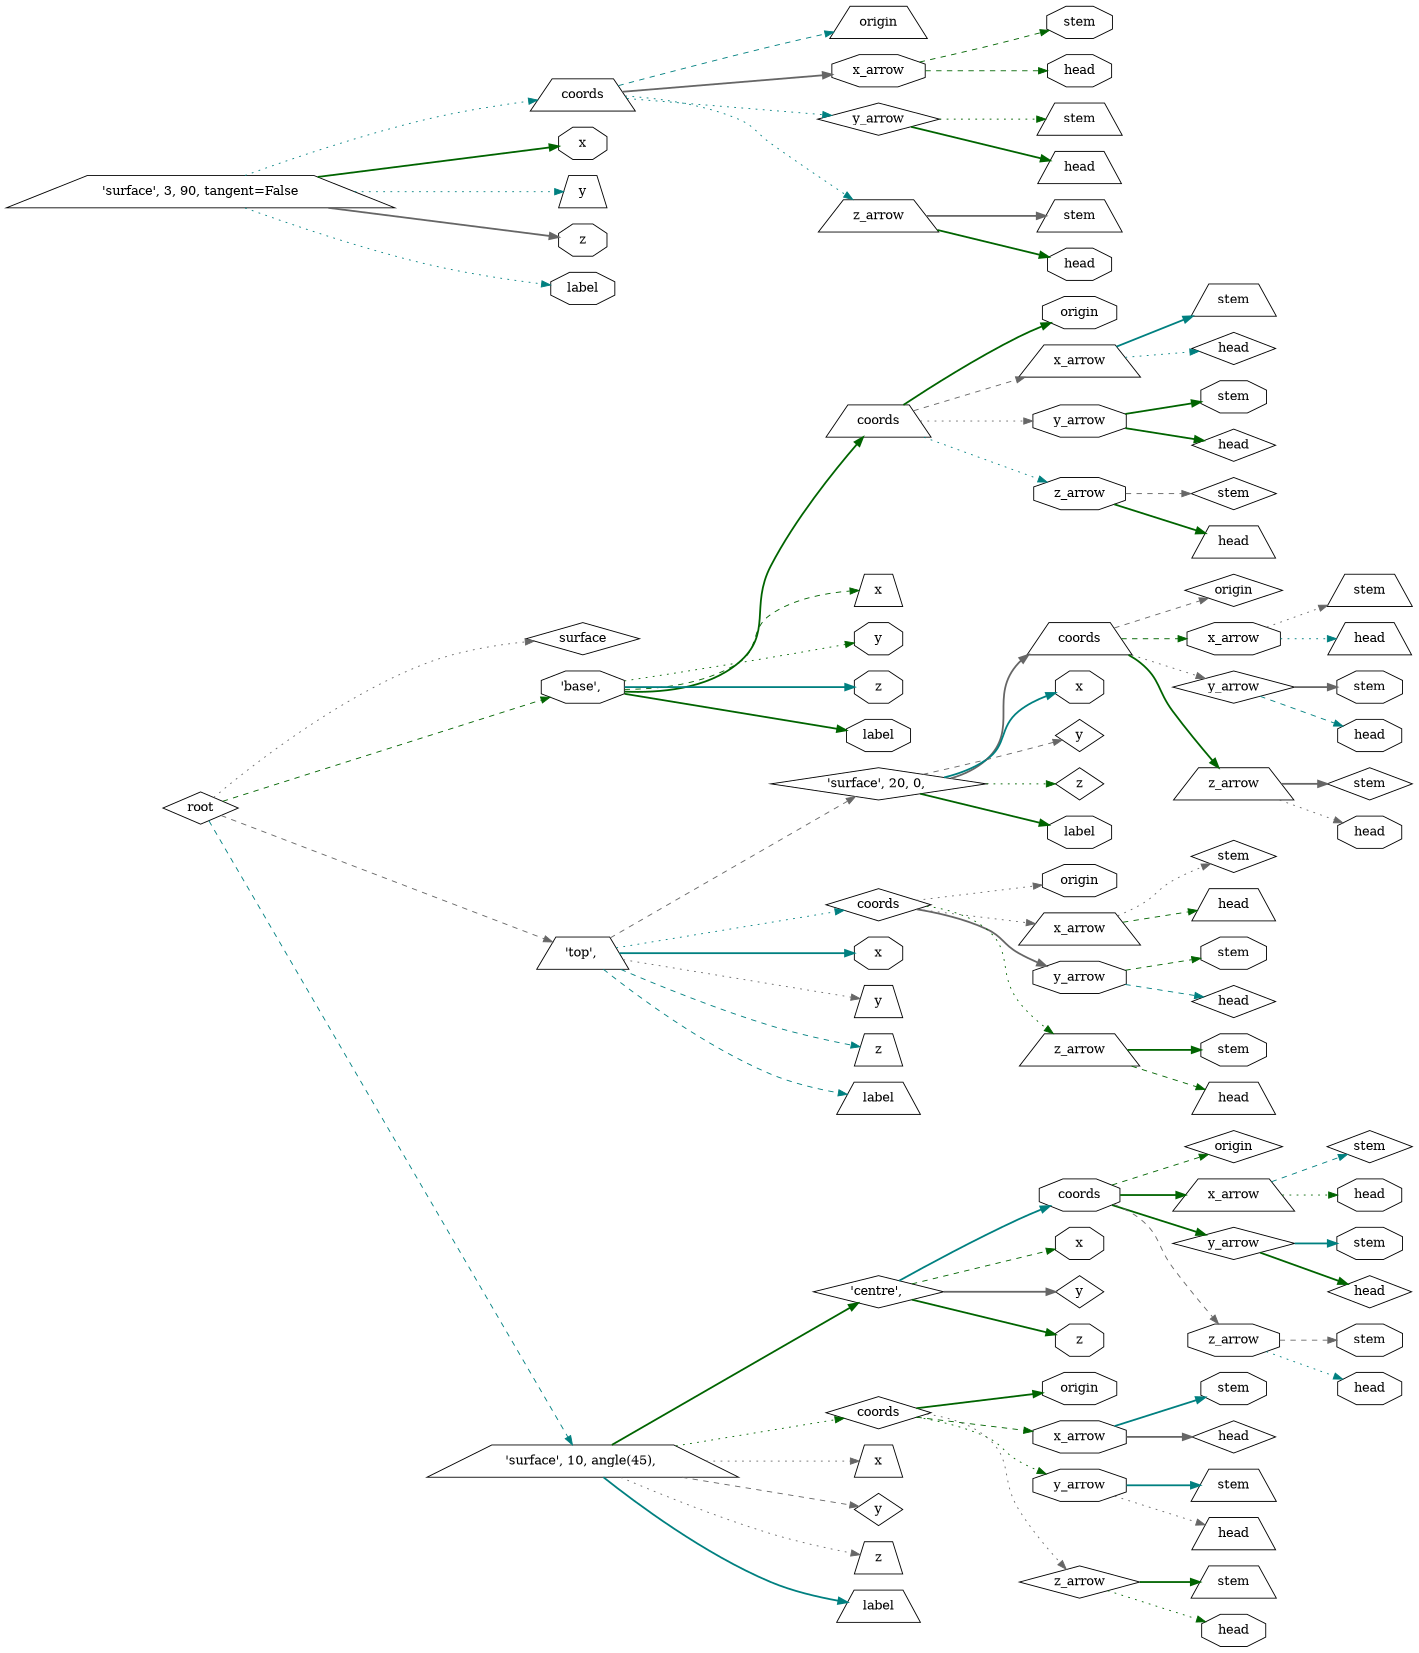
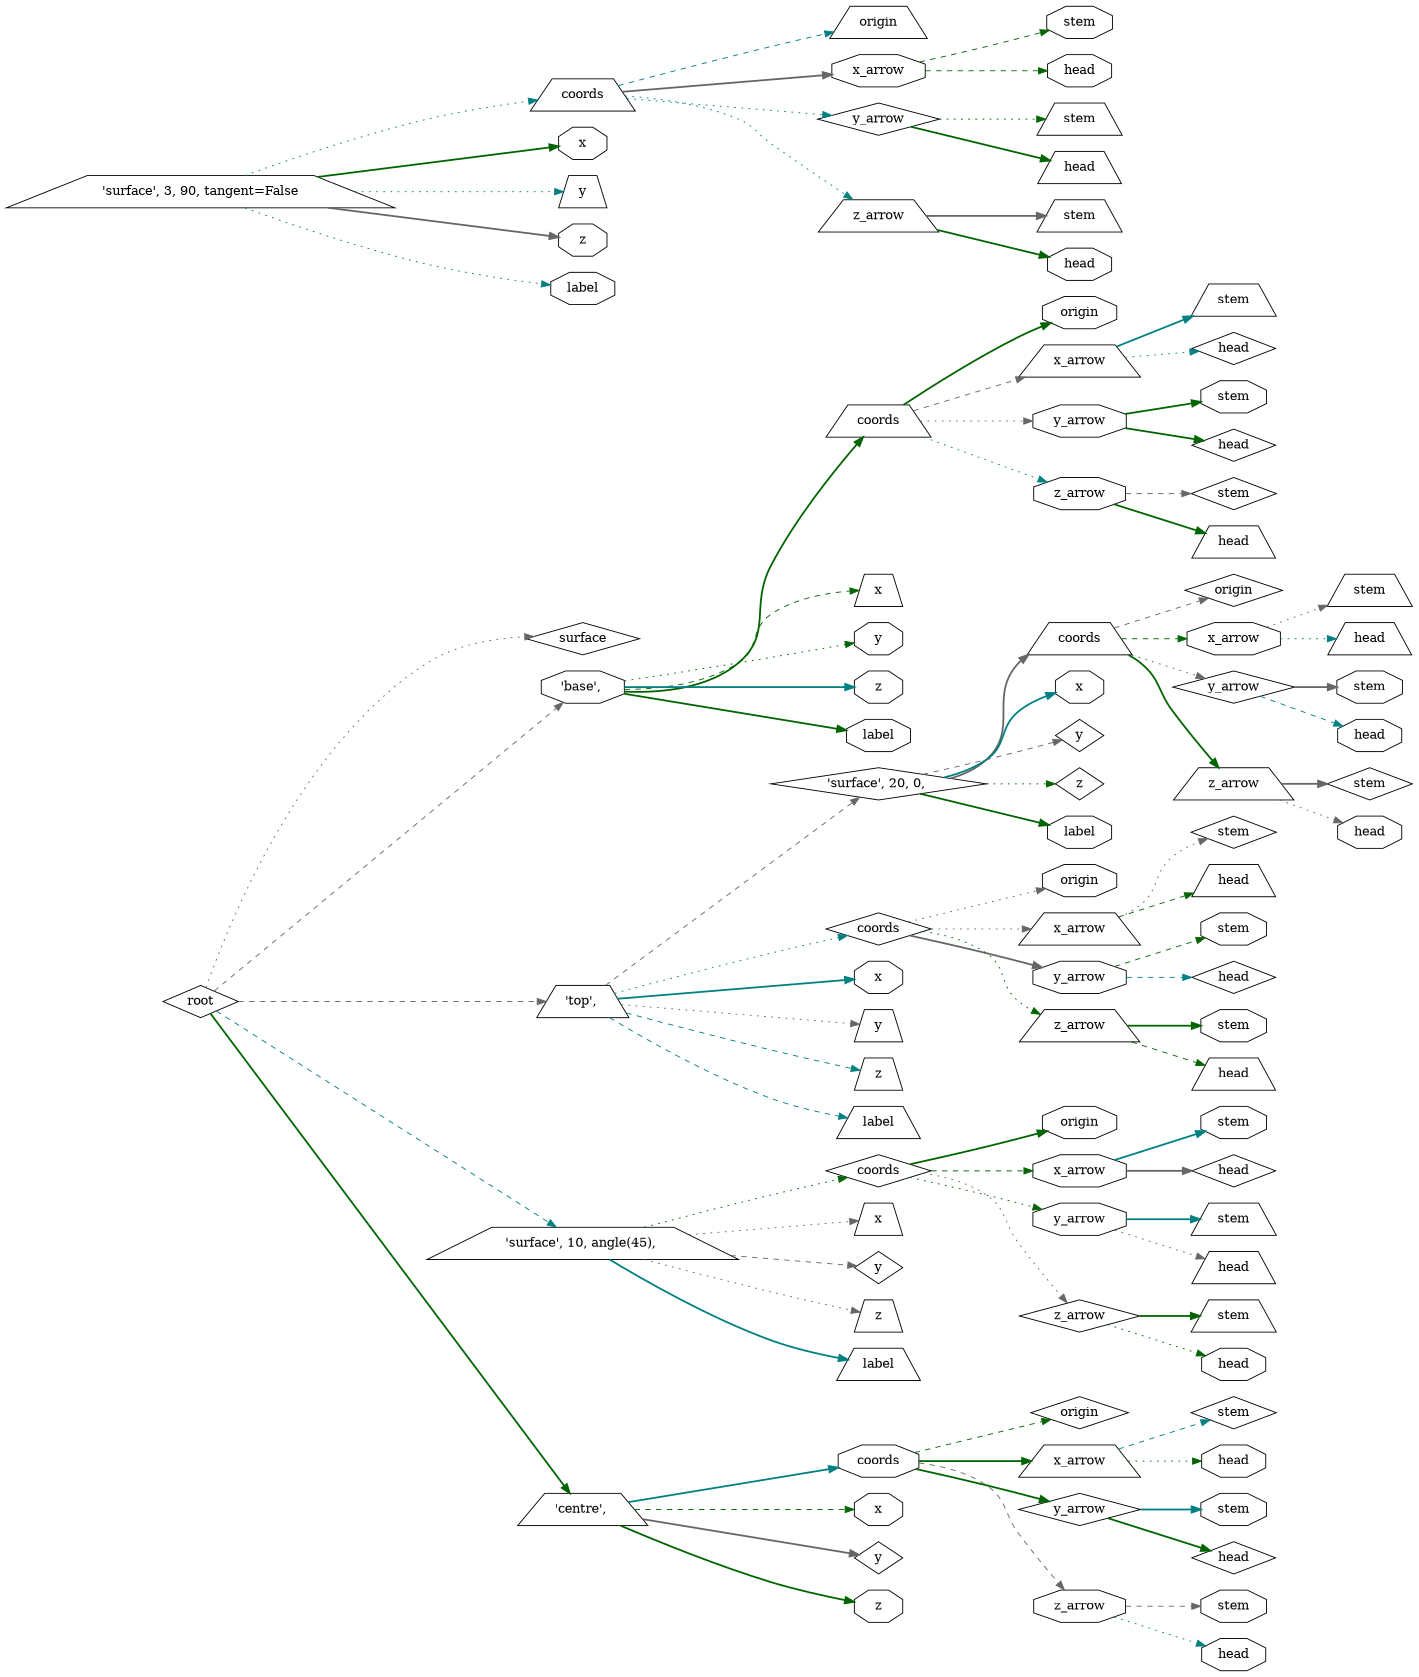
  digraph {
    rankdir=LR
    node [shape=octagon]
    edge [color=darkgreen style=bold]
    n1 [label=root shape=diamond]
    n2 [label=surface shape=diamond]
    n3 [label="'base',\ "]
    n4 [label="'top',\ " shape=trapezium]
    n5 [label="'surface',\ 10,\ angle\(45\),\ " shape=trapezium]
-   n6 [label="'centre',\ " shape=diamond]
+   n6 [label="'centre',\ " shape=trapezium]
    n7 [label=coords shape=trapezium]
    n8 [label=x shape=trapezium]
    n9 [label=y]
    n10 [label=z]
    n11 [label=label]
    n12 [label="'surface',\ 20,\ 0,\ " shape=diamond]
    n13 [label=coords shape=diamond]
    n14 [label=x]
    n15 [label=y shape=trapezium]
    n16 [label=z shape=trapezium]
    n17 [label=label shape=trapezium]
    n18 [label=coords shape=trapezium]
    n19 [label=x]
    n20 [label=y shape=diamond]
    n21 [label=z shape=diamond]
    n22 [label=label]
    n23 [label=coords shape=diamond]
    n24 [label=x shape=trapezium]
    n25 [label=y shape=diamond]
    n26 [label=z shape=trapezium]
    n27 [label=label shape=trapezium]
    n28 [label="'surface',\ 3,\ 90,\ tangent=False" shape=trapezium]
    n29 [label=coords shape=trapezium]
    n30 [label=x]
    n31 [label=y shape=trapezium]
    n32 [label=z]
    n33 [label=label]
    n34 [label=coords]
    n35 [label=x]
    n36 [label=y shape=diamond]
    n37 [label=z]
    n38 [label=origin]
    n39 [label=x_arrow shape=trapezium]
    n40 [label=y_arrow]
    n41 [label=z_arrow]
    n42 [label=stem shape=trapezium]
    n43 [label=head shape=diamond]
    n44 [label=stem]
    n45 [label=head shape=diamond]
    n46 [label=stem shape=diamond]
    n47 [label=head shape=trapezium]
    n48 [label=origin]
    n49 [label=x_arrow shape=trapezium]
    n50 [label=y_arrow]
    n51 [label=z_arrow shape=trapezium]
    n52 [label=stem shape=diamond]
    n53 [label=head shape=trapezium]
    n54 [label=stem]
    n55 [label=head shape=diamond]
    n56 [label=stem]
    n57 [label=head shape=trapezium]
    n58 [label=origin shape=diamond]
    n59 [label=x_arrow]
    n60 [label=y_arrow shape=diamond]
    n61 [label=z_arrow shape=trapezium]
    n62 [label=stem shape=trapezium]
    n63 [label=head shape=trapezium]
    n64 [label=stem]
    n65 [label=head]
    n66 [label=stem shape=diamond]
    n67 [label=head]
    n68 [label=origin]
    n69 [label=x_arrow]
    n70 [label=y_arrow]
    n71 [label=z_arrow shape=diamond]
    n72 [label=stem]
    n73 [label=head shape=diamond]
    n74 [label=stem shape=trapezium]
    n75 [label=head shape=trapezium]
    n76 [label=stem shape=trapezium]
    n77 [label=head]
    n78 [label=origin shape=trapezium]
    n79 [label=x_arrow]
    n80 [label=y_arrow shape=diamond]
    n81 [label=z_arrow shape=trapezium]
    n82 [label=stem]
    n83 [label=head]
    n84 [label=stem shape=trapezium]
    n85 [label=head shape=trapezium]
    n86 [label=stem shape=trapezium]
    n87 [label=head]
    n88 [label=origin shape=diamond]
    n89 [label=x_arrow shape=trapezium]
    n90 [label=y_arrow shape=diamond]
    n91 [label=z_arrow]
    n92 [label=stem shape=diamond]
    n93 [label=head]
    n94 [label=stem]
    n95 [label=head shape=diamond]
    n96 [label=stem]
    n97 [label=head]
    n1 -> n2 [color=gray40 style=dotted]
-   n1 -> n3 [style=dashed]
+   n1 -> n3 [color=gray40 style=dashed]
    n1 -> n4 [color=gray40 style=dashed]
    n1 -> n5 [color=teal style=dashed]
-   n5 -> n6
+   n1 -> n6
    n3 -> n7
    n3 -> n8 [style=dashed]
    n3 -> n9 [style=dotted]
    n3 -> n10 [color=teal]
    n3 -> n11
    n4 -> n12 [color=gray40 style=dashed]
    n4 -> n13 [color=teal style=dotted]
    n4 -> n14 [color=teal]
    n4 -> n15 [color=gray40 style=dotted]
    n4 -> n16 [color=teal style=dashed]
    n4 -> n17 [color=teal style=dashed]
    n5 -> n23 [style=dotted]
    n5 -> n24 [color=gray40 style=dotted]
    n5 -> n25 [color=gray40 style=dashed]
    n5 -> n26 [color=gray40 style=dotted]
    n5 -> n27 [color=teal]
    n6 -> n34 [color=teal]
    n6 -> n35 [style=dashed]
    n6 -> n36 [color=gray40]
    n6 -> n37
    n7 -> n38
    n7 -> n39 [color=gray40 style=dashed]
    n7 -> n40 [color=gray40 style=dotted]
    n7 -> n41 [color=teal style=dotted]
    n12 -> n18 [color=gray40]
    n12 -> n19 [color=teal]
    n12 -> n20 [color=gray40 style=dashed]
    n12 -> n21 [style=dotted]
    n12 -> n22
    n13 -> n48 [color=gray40 style=dotted]
    n13 -> n49 [color=gray40 style=dotted]
    n13 -> n50 [color=gray40]
    n13 -> n51 [style=dotted]
    n18 -> n58 [color=gray40 style=dashed]
    n18 -> n59 [style=dashed]
    n18 -> n60 [color=gray40 style=dotted]
    n18 -> n61
    n23 -> n68
    n23 -> n69 [style=dashed]
    n23 -> n70 [style=dotted]
    n23 -> n71 [color=gray40 style=dotted]
    n28 -> n29 [color=teal style=dotted]
    n28 -> n30
    n28 -> n31 [color=teal style=dotted]
    n28 -> n32 [color=gray40]
    n28 -> n33 [color=teal style=dotted]
    n29 -> n78 [color=teal style=dashed]
    n29 -> n79 [color=gray40]
    n29 -> n80 [color=teal style=dotted]
    n29 -> n81 [color=teal style=dotted]
    n34 -> n88 [style=dashed]
    n34 -> n89
    n34 -> n90
    n34 -> n91 [color=gray40 style=dashed]
    n39 -> n42 [color=teal]
    n39 -> n43 [color=teal style=dotted]
    n40 -> n44
    n40 -> n45
    n41 -> n46 [color=gray40 style=dashed]
    n41 -> n47
    n49 -> n52 [color=gray40 style=dotted]
    n49 -> n53 [style=dashed]
    n50 -> n54 [style=dashed]
    n50 -> n55 [color=teal style=dashed]
    n51 -> n56
    n51 -> n57 [style=dashed]
    n59 -> n62 [color=gray40 style=dotted]
    n59 -> n63 [color=teal style=dotted]
    n60 -> n64 [color=gray40]
    n60 -> n65 [color=teal style=dashed]
    n61 -> n66 [color=gray40]
    n61 -> n67 [color=gray40 style=dotted]
    n69 -> n72 [color=teal]
    n69 -> n73 [color=gray40]
    n70 -> n74 [color=teal]
    n70 -> n75 [color=gray40 style=dotted]
    n71 -> n76
    n71 -> n77 [style=dotted]
    n79 -> n82 [style=dashed]
    n79 -> n83 [style=dashed]
    n80 -> n84 [style=dotted]
    n80 -> n85
    n81 -> n86 [color=gray40]
    n81 -> n87
    n89 -> n92 [color=teal style=dashed]
    n89 -> n93 [style=dotted]
    n90 -> n94 [color=teal]
    n90 -> n95
    n91 -> n96 [color=gray40 style=dashed]
    n91 -> n97 [color=teal style=dotted]
  }
